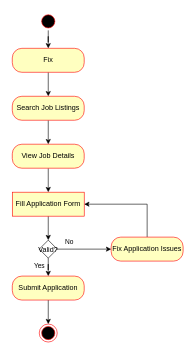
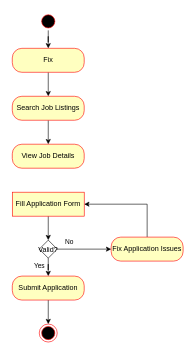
  <mxCell id="0" />
  <mxCell id="1" parent="0" />
  <mxCell id="2" style="edgeStyle=orthogonalEdgeStyle;rounded=0;orthogonalLoop=1;jettySize=auto;html=1;exitX=0.5;exitY=1;exitDx=0;exitDy=0;" edge="1" parent="1" source="3" target="5"><mxGeometry relative="1" as="geometry"><mxPoint x="80" y="90" as="targetPoint" /></mxGeometry></mxCell>
  <mxCell id="3" value="" style="ellipse;html=1;shape=startState;fillColor=#000000;strokeColor=#ff0000;" vertex="1" parent="1"><mxGeometry x="65" y="20" width="30" height="30" as="geometry" /></mxCell>
  <mxCell id="4" style="edgeStyle=orthogonalEdgeStyle;rounded=0;orthogonalLoop=1;jettySize=auto;html=1;exitX=0.5;exitY=1;exitDx=0;exitDy=0;" edge="1" parent="1" source="5" target="7"><mxGeometry relative="1" as="geometry"><mxPoint x="80" y="160" as="targetPoint" /></mxGeometry></mxCell>
  <mxCell id="5" value="Fix" style="rounded=1;whiteSpace=wrap;html=1;arcSize=40;fontColor=#000000;fillColor=#ffffc0;strokeColor=#ff0000;" vertex="1" parent="1"><mxGeometry x="20" y="80" width="120" height="40" as="geometry" /></mxCell>
  <mxCell id="6" style="edgeStyle=orthogonalEdgeStyle;rounded=0;orthogonalLoop=1;jettySize=auto;html=1;exitX=0.5;exitY=1;exitDx=0;exitDy=0;" edge="1" parent="1" source="7" target="9"><mxGeometry relative="1" as="geometry"><mxPoint x="80" y="240" as="targetPoint" /></mxGeometry></mxCell>
  <mxCell id="7" value="Search Job Listings" style="rounded=1;whiteSpace=wrap;html=1;arcSize=40;fontColor=#000000;fillColor=#ffffc0;strokeColor=#ff0000;" vertex="1" parent="1"><mxGeometry x="20" y="160" width="120" height="40" as="geometry" /></mxCell>
- <mxCell id="8" style="edgeStyle=orthogonalEdgeStyle;rounded=0;orthogonalLoop=1;jettySize=auto;html=1;exitX=0.5;exitY=1;exitDx=0;exitDy=0;" edge="1" parent="1" source="9" target="11"><mxGeometry relative="1" as="geometry"><mxPoint x="80" y="320" as="targetPoint" /></mxGeometry></mxCell>
  <mxCell id="9" value="View Job Details" style="rounded=1;whiteSpace=wrap;html=1;arcSize=40;fontColor=#000000;fillColor=#ffffc0;strokeColor=#ff0000;" vertex="1" parent="1"><mxGeometry x="20" y="240" width="120" height="40" as="geometry" /></mxCell>
  <mxCell id="10" style="edgeStyle=orthogonalEdgeStyle;rounded=0;orthogonalLoop=1;jettySize=auto;html=1;exitX=0.5;exitY=1;exitDx=0;exitDy=0;" edge="1" parent="1" source="11" target="14"><mxGeometry relative="1" as="geometry"><mxPoint x="80" y="400" as="targetPoint" /></mxGeometry></mxCell>
  <mxCell id="11" value="Fill Application Form" style="whiteSpace=wrap;html=1;arcSize=40;fontColor=#000000;fillColor=#ffffc0;strokeColor=#ff0000;rounded=0;" vertex="1" parent="1"><mxGeometry x="20" y="320" width="120" height="40" as="geometry" /></mxCell>
  <mxCell id="12" style="edgeStyle=orthogonalEdgeStyle;rounded=0;orthogonalLoop=1;jettySize=auto;html=1;exitX=0.5;exitY=1;exitDx=0;exitDy=0;" edge="1" parent="1" source="14" target="16"><mxGeometry relative="1" as="geometry"><mxPoint x="80" y="470" as="targetPoint" /></mxGeometry></mxCell>
  <mxCell id="13" style="edgeStyle=orthogonalEdgeStyle;rounded=0;orthogonalLoop=1;jettySize=auto;html=1;exitX=1;exitY=0.5;exitDx=0;exitDy=0;" edge="1" parent="1" source="14" target="19"><mxGeometry relative="1" as="geometry"><mxPoint x="145" y="415" as="targetPoint" /></mxGeometry></mxCell>
  <mxCell id="14" value="Valid?" style="rhombus;" vertex="1" parent="1"><mxGeometry x="65" y="400" width="30" height="30" as="geometry" /></mxCell>
  <mxCell id="15" style="edgeStyle=orthogonalEdgeStyle;rounded=0;orthogonalLoop=1;jettySize=auto;html=1;exitX=0.5;exitY=1;exitDx=0;exitDy=0;" edge="1" parent="1" source="16" target="17"><mxGeometry relative="1" as="geometry"><mxPoint x="80" y="540" as="targetPoint" /></mxGeometry></mxCell>
  <mxCell id="16" value="Submit Application" style="rounded=1;whiteSpace=wrap;html=1;arcSize=40;fontColor=#000000;fillColor=#ffffc0;strokeColor=#ff0000;" vertex="1" parent="1"><mxGeometry x="20" y="460" width="120" height="40" as="geometry" /></mxCell>
  <mxCell id="17" value="" style="ellipse;html=1;shape=endState;fillColor=#000000;strokeColor=#ff0000;" vertex="1" parent="1"><mxGeometry x="65" y="540" width="30" height="30" as="geometry" /></mxCell>
  <mxCell id="18" style="edgeStyle=orthogonalEdgeStyle;rounded=0;orthogonalLoop=1;jettySize=auto;html=1;exitX=0.5;exitY=0;exitDx=0;exitDy=0;entryX=1;entryY=0.5;entryDx=0;entryDy=0;" edge="1" parent="1" source="19" target="11"><mxGeometry relative="1" as="geometry" /></mxCell>
  <mxCell id="19" value="Fix Application Issues" style="rounded=1;whiteSpace=wrap;html=1;arcSize=40;fontColor=#000000;fillColor=#ffffc0;strokeColor=#ff0000;" vertex="1" parent="1"><mxGeometry x="185" y="395" width="120" height="40" as="geometry" /></mxCell>
  <mxCell id="20" value="&lt;font style=&quot;font-size: 11px;&quot;&gt;Yes&lt;/font&gt;" style="text;html=1;align=center;verticalAlign=middle;resizable=0;points=[];autosize=1;strokeColor=none;fillColor=none;" vertex="1" parent="1"><mxGeometry x="45" y="428" width="40" height="30" as="geometry" /></mxCell>
  <mxCell id="21" value="&lt;font style=&quot;font-size: 11px;&quot;&gt;No&lt;/font&gt;" style="text;html=1;align=center;verticalAlign=middle;resizable=0;points=[];autosize=1;strokeColor=none;fillColor=none;" vertex="1" parent="1"><mxGeometry x="95" y="388" width="40" height="30" as="geometry" /></mxCell>
